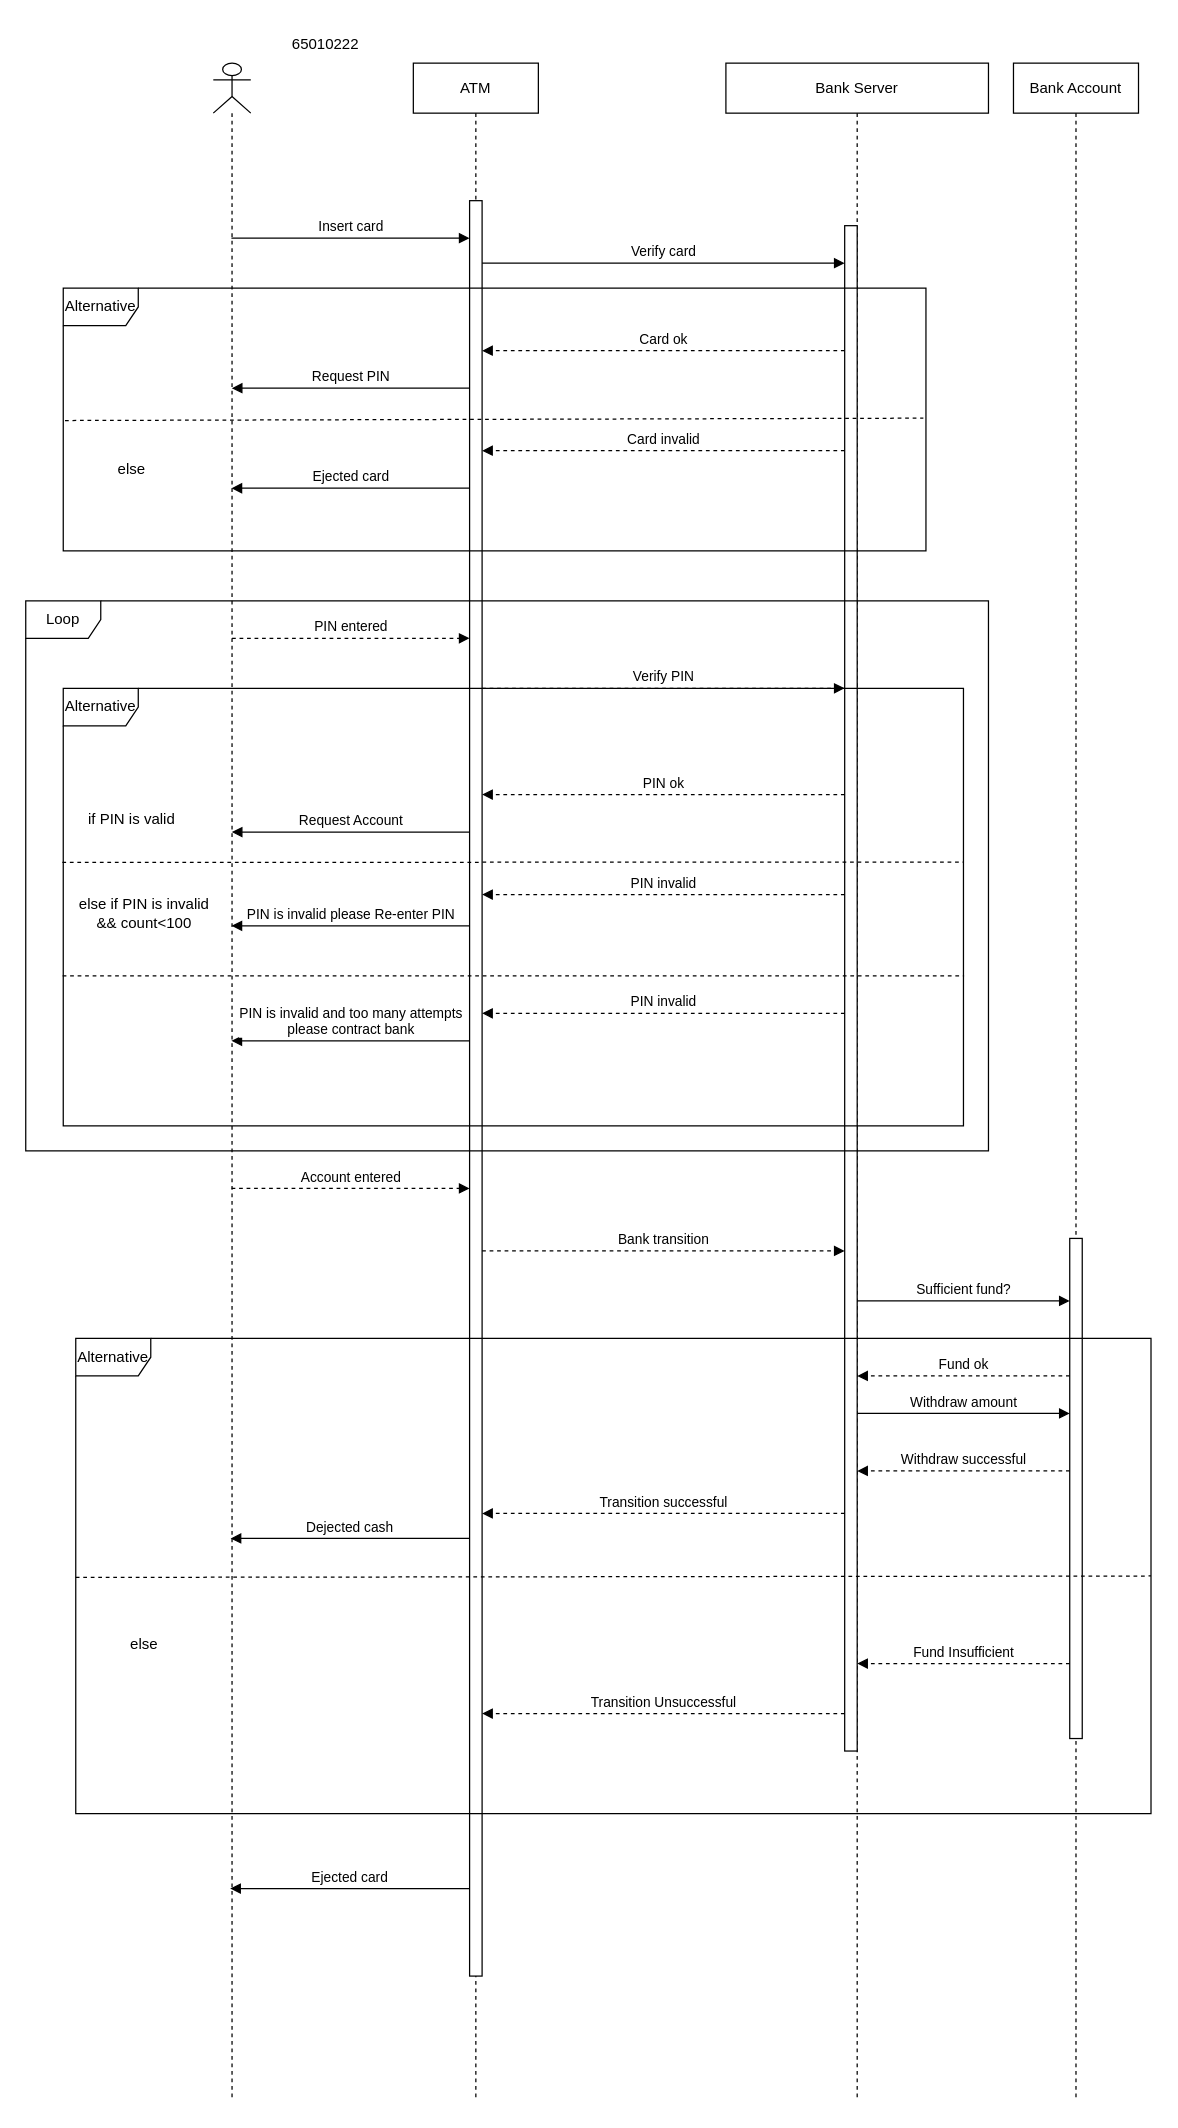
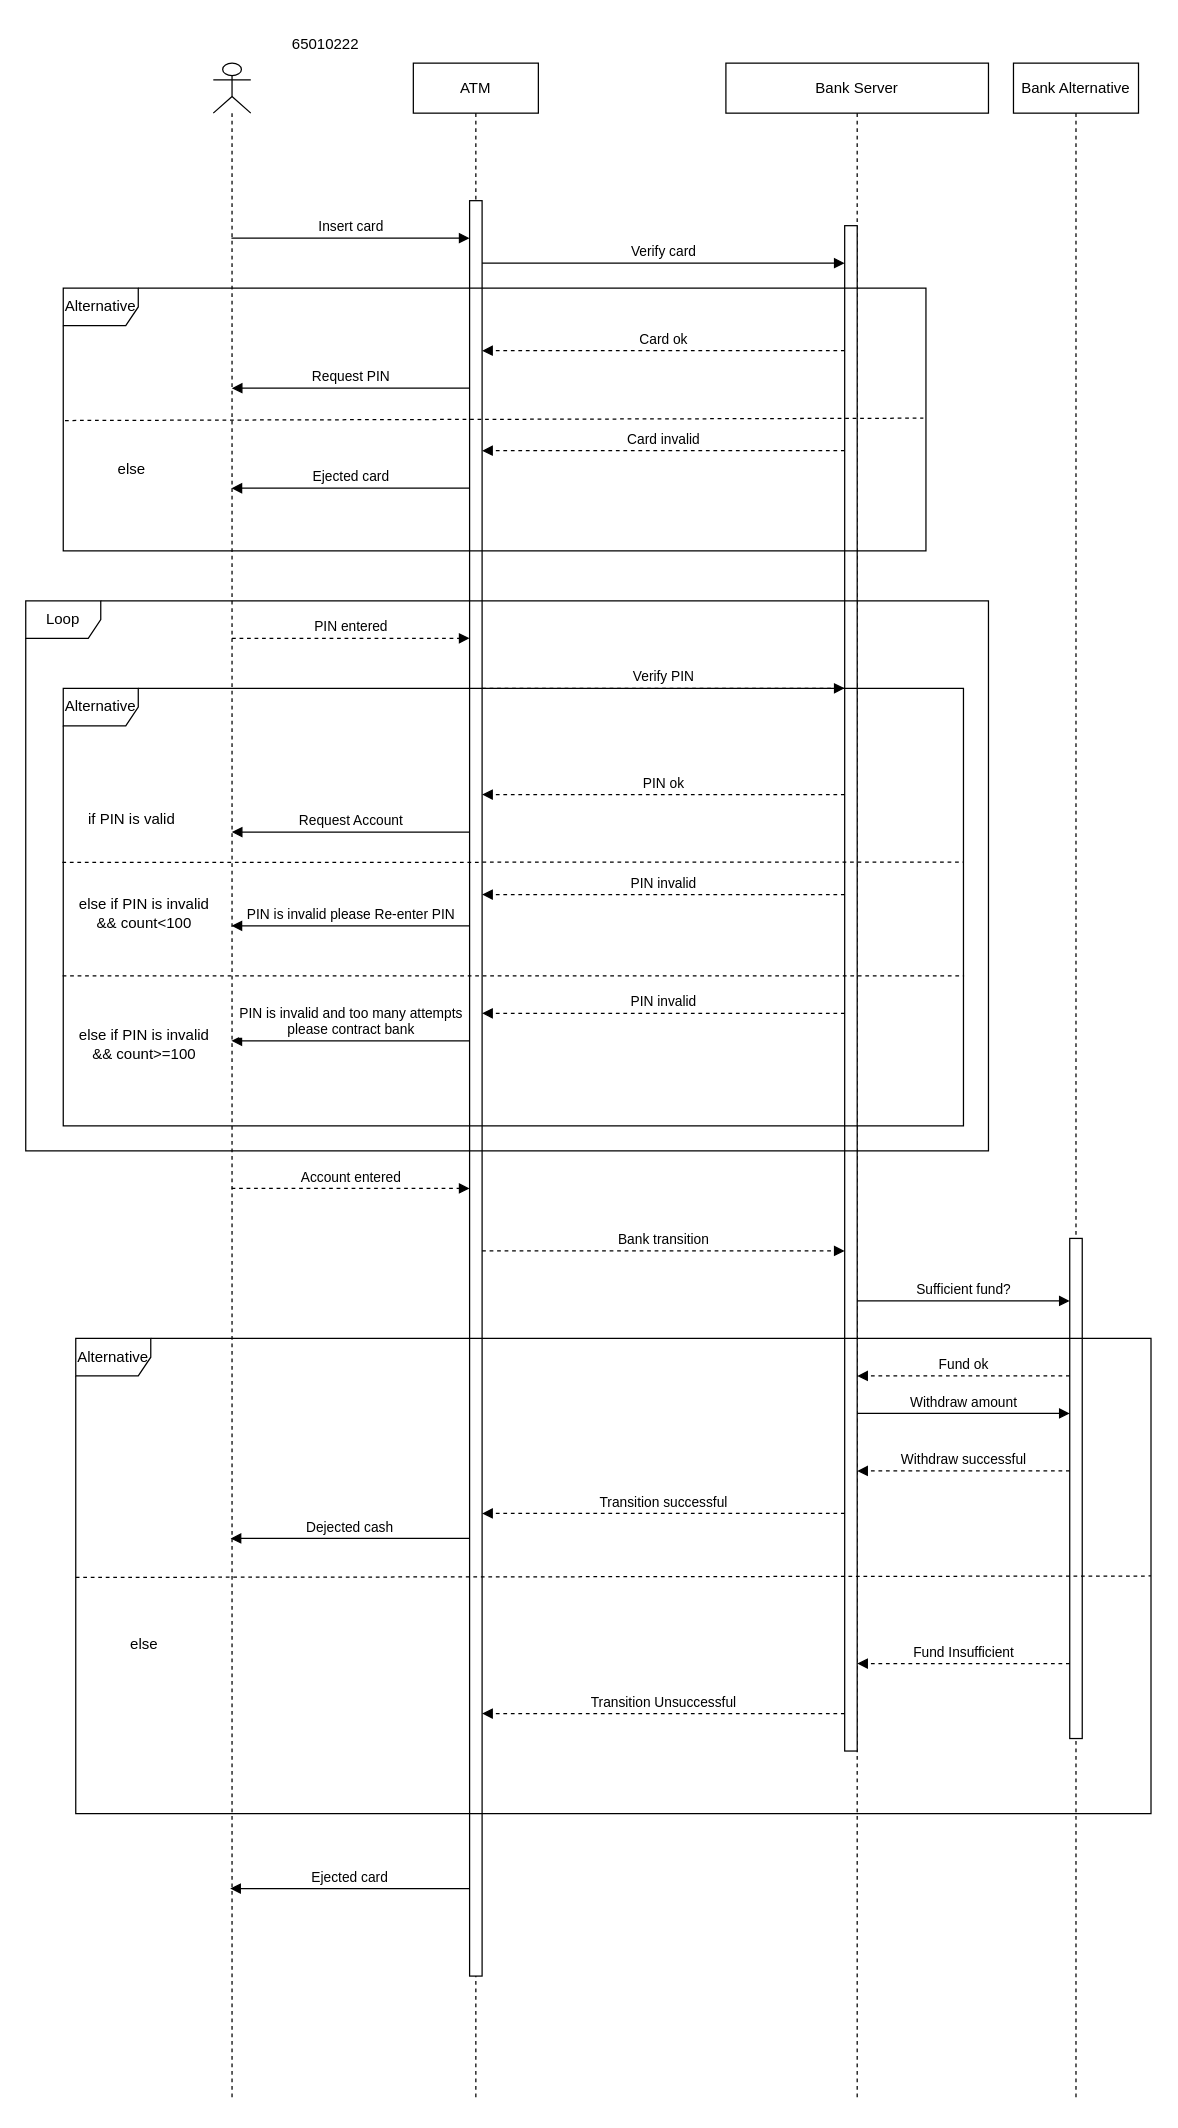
  <mxCell id="0" />
  <mxCell id="1" parent="0" />
  <mxCell id="2" value="" style="shape=umlLifeline;perimeter=lifelinePerimeter;whiteSpace=wrap;html=1;container=1;dropTarget=0;collapsible=0;recursiveResize=0;outlineConnect=0;portConstraint=eastwest;newEdgeStyle={&quot;curved&quot;:0,&quot;rounded&quot;:0};participant=umlActor;" vertex="1" parent="1"><mxGeometry x="170" y="50" width="30" height="1630" as="geometry" /></mxCell>
  <mxCell id="3" value="ATM" style="shape=umlLifeline;perimeter=lifelinePerimeter;whiteSpace=wrap;html=1;container=1;dropTarget=0;collapsible=0;recursiveResize=0;outlineConnect=0;portConstraint=eastwest;newEdgeStyle={&quot;curved&quot;:0,&quot;rounded&quot;:0};" vertex="1" parent="1"><mxGeometry x="330" y="50" width="100" height="1630" as="geometry" /></mxCell>
  <mxCell id="4" value="" style="html=1;points=[[0,0,0,0,5],[0,1,0,0,-5],[1,0,0,0,5],[1,1,0,0,-5]];perimeter=orthogonalPerimeter;outlineConnect=0;targetShapes=umlLifeline;portConstraint=eastwest;newEdgeStyle={&quot;curved&quot;:0,&quot;rounded&quot;:0};" vertex="1" parent="3"><mxGeometry x="45" y="110" width="10" height="1420" as="geometry" /></mxCell>
  <mxCell id="5" value="Bank Server" style="shape=umlLifeline;perimeter=lifelinePerimeter;whiteSpace=wrap;html=1;container=1;dropTarget=0;collapsible=0;recursiveResize=0;outlineConnect=0;portConstraint=eastwest;newEdgeStyle={&quot;curved&quot;:0,&quot;rounded&quot;:0};" vertex="1" parent="1"><mxGeometry x="580" y="50" width="210" height="1630" as="geometry" /></mxCell>
  <mxCell id="6" value="" style="html=1;points=[[0,0,0,0,5],[0,1,0,0,-5],[1,0,0,0,5],[1,1,0,0,-5]];perimeter=orthogonalPerimeter;outlineConnect=0;targetShapes=umlLifeline;portConstraint=eastwest;newEdgeStyle={&quot;curved&quot;:0,&quot;rounded&quot;:0};" vertex="1" parent="5"><mxGeometry x="95" y="130" width="10" height="1220" as="geometry" /></mxCell>
  <mxCell id="7" value="PIN ok" style="html=1;verticalAlign=bottom;endArrow=block;curved=0;rounded=0;dashed=1;" edge="1" parent="5" source="6"><mxGeometry width="80" relative="1" as="geometry"><mxPoint x="45" y="585" as="sourcePoint" /><mxPoint x="-195" y="585" as="targetPoint" /></mxGeometry></mxCell>
  <mxCell id="8" value="PIN invalid" style="html=1;verticalAlign=bottom;endArrow=block;curved=0;rounded=0;dashed=1;" edge="1" parent="5" source="6"><mxGeometry width="80" relative="1" as="geometry"><mxPoint x="45" y="665" as="sourcePoint" /><mxPoint x="-195" y="665" as="targetPoint" /></mxGeometry></mxCell>
  <mxCell id="9" value="Request Account" style="html=1;verticalAlign=bottom;endArrow=block;curved=0;rounded=0;" edge="1" parent="5"><mxGeometry width="80" relative="1" as="geometry"><mxPoint x="-205" y="615" as="sourcePoint" /><mxPoint x="-395.241" y="615" as="targetPoint" /></mxGeometry></mxCell>
  <mxCell id="10" value="if PIN is valid" style="text;html=1;strokeColor=none;fillColor=none;align=center;verticalAlign=middle;whiteSpace=wrap;rounded=0;" vertex="1" parent="5"><mxGeometry x="-520" y="590" width="90" height="30" as="geometry" /></mxCell>
  <mxCell id="11" value="else if PIN is invalid &amp;amp;&amp;amp; count&amp;lt;100" style="text;html=1;strokeColor=none;fillColor=none;align=center;verticalAlign=middle;whiteSpace=wrap;rounded=0;" vertex="1" parent="5"><mxGeometry x="-520" y="665" width="110" height="30" as="geometry" /></mxCell>
  <mxCell id="12" value="PIN entered" style="html=1;verticalAlign=bottom;endArrow=block;curved=0;rounded=0;dashed=1;" edge="1" parent="5"><mxGeometry width="80" relative="1" as="geometry"><mxPoint x="-395" y="460" as="sourcePoint" /><mxPoint x="-205" y="460" as="targetPoint" /></mxGeometry></mxCell>
  <mxCell id="13" value="Verify PIN" style="html=1;verticalAlign=bottom;endArrow=block;curved=0;rounded=0;dashed=1;" edge="1" parent="5" target="6"><mxGeometry width="80" relative="1" as="geometry"><mxPoint x="-195" y="500" as="sourcePoint" /><mxPoint x="45" y="500" as="targetPoint" /></mxGeometry></mxCell>
  <mxCell id="14" value="Loop" style="shape=umlFrame;whiteSpace=wrap;html=1;pointerEvents=0;" vertex="1" parent="5"><mxGeometry x="-560" y="430" width="770" height="440" as="geometry" /></mxCell>
- <mxCell id="15" value="Bank Account" style="shape=umlLifeline;perimeter=lifelinePerimeter;whiteSpace=wrap;html=1;container=1;dropTarget=0;collapsible=0;recursiveResize=0;outlineConnect=0;portConstraint=eastwest;newEdgeStyle={&quot;curved&quot;:0,&quot;rounded&quot;:0};" vertex="1" parent="1"><mxGeometry x="810" y="50" width="100" height="1630" as="geometry" /></mxCell>
+ <mxCell id="15" value="Bank Alternative" style="shape=umlLifeline;perimeter=lifelinePerimeter;whiteSpace=wrap;html=1;container=1;dropTarget=0;collapsible=0;recursiveResize=0;outlineConnect=0;portConstraint=eastwest;newEdgeStyle={&quot;curved&quot;:0,&quot;rounded&quot;:0};" vertex="1" parent="1"><mxGeometry x="810" y="50" width="100" height="1630" as="geometry" /></mxCell>
  <mxCell id="16" value="" style="html=1;points=[[0,0,0,0,5],[0,1,0,0,-5],[1,0,0,0,5],[1,1,0,0,-5]];perimeter=orthogonalPerimeter;outlineConnect=0;targetShapes=umlLifeline;portConstraint=eastwest;newEdgeStyle={&quot;curved&quot;:0,&quot;rounded&quot;:0};" vertex="1" parent="15"><mxGeometry x="45" y="940" width="10" height="400" as="geometry" /></mxCell>
  <mxCell id="17" value="Insert card" style="html=1;verticalAlign=bottom;endArrow=block;curved=0;rounded=0;" edge="1" parent="1" source="2" target="4"><mxGeometry width="80" relative="1" as="geometry"><mxPoint x="180" y="180" as="sourcePoint" /><mxPoint x="380" y="190" as="targetPoint" /><Array as="points"><mxPoint x="330" y="190" /></Array></mxGeometry></mxCell>
  <mxCell id="18" value="Verify card" style="html=1;verticalAlign=bottom;endArrow=block;curved=0;rounded=0;" edge="1" parent="1" target="6"><mxGeometry width="80" relative="1" as="geometry"><mxPoint x="385" y="210" as="sourcePoint" /><mxPoint x="625" y="210" as="targetPoint" /><Array as="points"><mxPoint x="560" y="210" /></Array></mxGeometry></mxCell>
  <mxCell id="19" value="Card ok" style="html=1;verticalAlign=bottom;endArrow=block;curved=0;rounded=0;dashed=1;" edge="1" parent="1" source="6"><mxGeometry width="80" relative="1" as="geometry"><mxPoint x="625" y="280" as="sourcePoint" /><mxPoint x="385" y="280" as="targetPoint" /></mxGeometry></mxCell>
  <mxCell id="20" value="Card invalid" style="html=1;verticalAlign=bottom;endArrow=block;curved=0;rounded=0;dashed=1;" edge="1" parent="1" source="6"><mxGeometry width="80" relative="1" as="geometry"><mxPoint x="625" y="360" as="sourcePoint" /><mxPoint x="385" y="360" as="targetPoint" /></mxGeometry></mxCell>
  <mxCell id="21" value="Request PIN" style="html=1;verticalAlign=bottom;endArrow=block;curved=0;rounded=0;" edge="1" parent="1"><mxGeometry width="80" relative="1" as="geometry"><mxPoint x="375" y="310" as="sourcePoint" /><mxPoint x="184.759" y="310" as="targetPoint" /></mxGeometry></mxCell>
  <mxCell id="22" value="Ejected card" style="html=1;verticalAlign=bottom;endArrow=block;curved=0;rounded=0;" edge="1" parent="1"><mxGeometry width="80" relative="1" as="geometry"><mxPoint x="375" y="390" as="sourcePoint" /><mxPoint x="184.548" y="390" as="targetPoint" /></mxGeometry></mxCell>
  <mxCell id="23" value="Alternative" style="shape=umlFrame;whiteSpace=wrap;html=1;pointerEvents=0;" vertex="1" parent="1"><mxGeometry x="50" y="230" width="690" height="210" as="geometry" /></mxCell>
  <mxCell id="24" value="else" style="text;html=1;strokeColor=none;fillColor=none;align=center;verticalAlign=middle;whiteSpace=wrap;rounded=0;" vertex="1" parent="1"><mxGeometry x="60" y="360" width="90" height="30" as="geometry" /></mxCell>
  <mxCell id="25" value="" style="endArrow=none;dashed=1;html=1;rounded=0;exitX=0.002;exitY=0.504;exitDx=0;exitDy=0;exitPerimeter=0;entryX=0.997;entryY=0.495;entryDx=0;entryDy=0;entryPerimeter=0;" edge="1" parent="1" source="23" target="23"><mxGeometry width="50" height="50" relative="1" as="geometry"><mxPoint x="140" y="380" as="sourcePoint" /><mxPoint x="190" y="330" as="targetPoint" /></mxGeometry></mxCell>
  <mxCell id="26" value="Bank transition" style="html=1;verticalAlign=bottom;endArrow=block;curved=0;rounded=0;dashed=1;" edge="1" parent="1"><mxGeometry width="80" relative="1" as="geometry"><mxPoint x="385" y="1000" as="sourcePoint" /><mxPoint x="675" y="1000" as="targetPoint" /></mxGeometry></mxCell>
  <mxCell id="27" value="Sufficient fund?" style="html=1;verticalAlign=bottom;endArrow=block;curved=0;rounded=0;" edge="1" parent="1"><mxGeometry width="80" relative="1" as="geometry"><mxPoint x="685" y="1040" as="sourcePoint" /><mxPoint x="855" y="1040" as="targetPoint" /></mxGeometry></mxCell>
  <mxCell id="28" value="Fund ok" style="html=1;verticalAlign=bottom;endArrow=block;curved=0;rounded=0;dashed=1;" edge="1" parent="1" target="6"><mxGeometry width="80" relative="1" as="geometry"><mxPoint x="855" y="1100" as="sourcePoint" /><mxPoint x="635" y="1100" as="targetPoint" /></mxGeometry></mxCell>
  <mxCell id="29" value="Withdraw successful" style="html=1;verticalAlign=bottom;endArrow=block;curved=0;rounded=0;dashed=1;" edge="1" parent="1" target="6"><mxGeometry width="80" relative="1" as="geometry"><mxPoint x="855" y="1176" as="sourcePoint" /><mxPoint x="635" y="1176" as="targetPoint" /></mxGeometry></mxCell>
  <mxCell id="30" value="Withdraw amount" style="html=1;verticalAlign=bottom;endArrow=block;curved=0;rounded=0;" edge="1" parent="1" source="6"><mxGeometry width="80" relative="1" as="geometry"><mxPoint x="635" y="1130" as="sourcePoint" /><mxPoint x="855" y="1130" as="targetPoint" /></mxGeometry></mxCell>
  <mxCell id="31" value="Fund Insufficient" style="html=1;verticalAlign=bottom;endArrow=block;curved=0;rounded=0;dashed=1;" edge="1" parent="1" target="6"><mxGeometry width="80" relative="1" as="geometry"><mxPoint x="855" y="1330" as="sourcePoint" /><mxPoint x="635" y="1330" as="targetPoint" /></mxGeometry></mxCell>
  <mxCell id="32" value="Transition successful" style="html=1;verticalAlign=bottom;endArrow=block;curved=0;rounded=0;dashed=1;" edge="1" parent="1" source="6"><mxGeometry width="80" relative="1" as="geometry"><mxPoint x="625" y="1210" as="sourcePoint" /><mxPoint x="385" y="1210" as="targetPoint" /><mxPoint as="offset" /></mxGeometry></mxCell>
  <mxCell id="33" value="Alternative" style="shape=umlFrame;whiteSpace=wrap;html=1;pointerEvents=0;" vertex="1" parent="1"><mxGeometry x="60" y="1070" width="860" height="380" as="geometry" /></mxCell>
  <mxCell id="34" value="" style="endArrow=none;dashed=1;html=1;rounded=0;exitX=0;exitY=0.503;exitDx=0;exitDy=0;exitPerimeter=0;entryX=1;entryY=0.5;entryDx=0;entryDy=0;entryPerimeter=0;" edge="1" parent="1" source="33" target="33"><mxGeometry width="50" height="50" relative="1" as="geometry"><mxPoint x="110" y="1332" as="sourcePoint" /><mxPoint x="722" y="1330" as="targetPoint" /></mxGeometry></mxCell>
  <mxCell id="35" value="Transition Unsuccessful" style="html=1;verticalAlign=bottom;endArrow=block;curved=0;rounded=0;dashed=1;" edge="1" parent="1" source="6"><mxGeometry width="80" relative="1" as="geometry"><mxPoint x="625" y="1370" as="sourcePoint" /><mxPoint x="385" y="1370" as="targetPoint" /></mxGeometry></mxCell>
  <mxCell id="36" value="Ejected card" style="html=1;verticalAlign=bottom;endArrow=block;curved=0;rounded=0;" edge="1" parent="1"><mxGeometry width="80" relative="1" as="geometry"><mxPoint x="375" y="1510" as="sourcePoint" /><mxPoint x="183.5" y="1510" as="targetPoint" /></mxGeometry></mxCell>
  <mxCell id="37" value="Dejected cash" style="html=1;verticalAlign=bottom;endArrow=block;curved=0;rounded=0;" edge="1" parent="1"><mxGeometry width="80" relative="1" as="geometry"><mxPoint x="375" y="1230" as="sourcePoint" /><mxPoint x="183.833" y="1230" as="targetPoint" /></mxGeometry></mxCell>
  <mxCell id="38" value="else" style="text;html=1;strokeColor=none;fillColor=none;align=center;verticalAlign=middle;whiteSpace=wrap;rounded=0;" vertex="1" parent="1"><mxGeometry x="80" y="1300" width="70" height="30" as="geometry" /></mxCell>
  <mxCell id="39" value="65010222" style="text;html=1;strokeColor=none;fillColor=none;align=center;verticalAlign=middle;whiteSpace=wrap;rounded=0;" vertex="1" parent="1"><mxGeometry x="230" y="20" width="60" height="30" as="geometry" /></mxCell>
  <mxCell id="40" value="Account entered" style="html=1;verticalAlign=bottom;endArrow=block;curved=0;rounded=0;dashed=1;" edge="1" parent="1"><mxGeometry width="80" relative="1" as="geometry"><mxPoint x="184.63" y="950" as="sourcePoint" /><mxPoint x="375" y="950" as="targetPoint" /></mxGeometry></mxCell>
  <mxCell id="41" value="Alternative" style="shape=umlFrame;whiteSpace=wrap;html=1;pointerEvents=0;" vertex="1" parent="1"><mxGeometry x="50" y="550" width="720" height="350" as="geometry" /></mxCell>
  <mxCell id="42" value="" style="endArrow=none;dashed=1;html=1;rounded=0;exitX=-0.001;exitY=0.398;exitDx=0;exitDy=0;exitPerimeter=0;entryX=1;entryY=0.397;entryDx=0;entryDy=0;entryPerimeter=0;" edge="1" parent="1" source="41" target="41"><mxGeometry width="50" height="50" relative="1" as="geometry"><mxPoint x="140" y="735" as="sourcePoint" /><mxPoint x="190" y="685" as="targetPoint" /></mxGeometry></mxCell>
  <mxCell id="43" value="" style="endArrow=none;dashed=1;html=1;rounded=0;exitX=-0.001;exitY=0.398;exitDx=0;exitDy=0;exitPerimeter=0;entryX=1;entryY=0.397;entryDx=0;entryDy=0;entryPerimeter=0;" edge="1" parent="1"><mxGeometry width="50" height="50" relative="1" as="geometry"><mxPoint x="49.5" y="780" as="sourcePoint" /><mxPoint x="770.5" y="780" as="targetPoint" /></mxGeometry></mxCell>
+ <mxCell id="44" value="else if PIN is invalid &amp;amp;&amp;amp; count&amp;gt;=100" style="text;html=1;strokeColor=none;fillColor=none;align=center;verticalAlign=middle;whiteSpace=wrap;rounded=0;" vertex="1" parent="1"><mxGeometry x="60" y="820" width="110" height="30" as="geometry" /></mxCell>
  <mxCell id="45" value="PIN invalid" style="html=1;verticalAlign=bottom;endArrow=block;curved=0;rounded=0;dashed=1;" edge="1" parent="1"><mxGeometry width="80" relative="1" as="geometry"><mxPoint x="675" y="810" as="sourcePoint" /><mxPoint x="385" y="810" as="targetPoint" /></mxGeometry></mxCell>
  <mxCell id="46" value="PIN is invalid and too many attempts&lt;br&gt;please contract bank" style="html=1;verticalAlign=bottom;endArrow=block;curved=0;rounded=0;exitX=0.5;exitY=0.465;exitDx=0;exitDy=0;exitPerimeter=0;" edge="1" parent="1" target="2"><mxGeometry width="80" relative="1" as="geometry"><mxPoint x="375.11" y="832" as="sourcePoint" /><mxPoint x="180.004" y="832" as="targetPoint" /></mxGeometry></mxCell>
  <mxCell id="47" value="PIN is invalid please Re-enter PIN" style="html=1;verticalAlign=bottom;endArrow=block;curved=0;rounded=0;" edge="1" parent="1"><mxGeometry width="80" relative="1" as="geometry"><mxPoint x="375" y="740" as="sourcePoint" /><mxPoint x="184.548" y="740" as="targetPoint" /></mxGeometry></mxCell>
